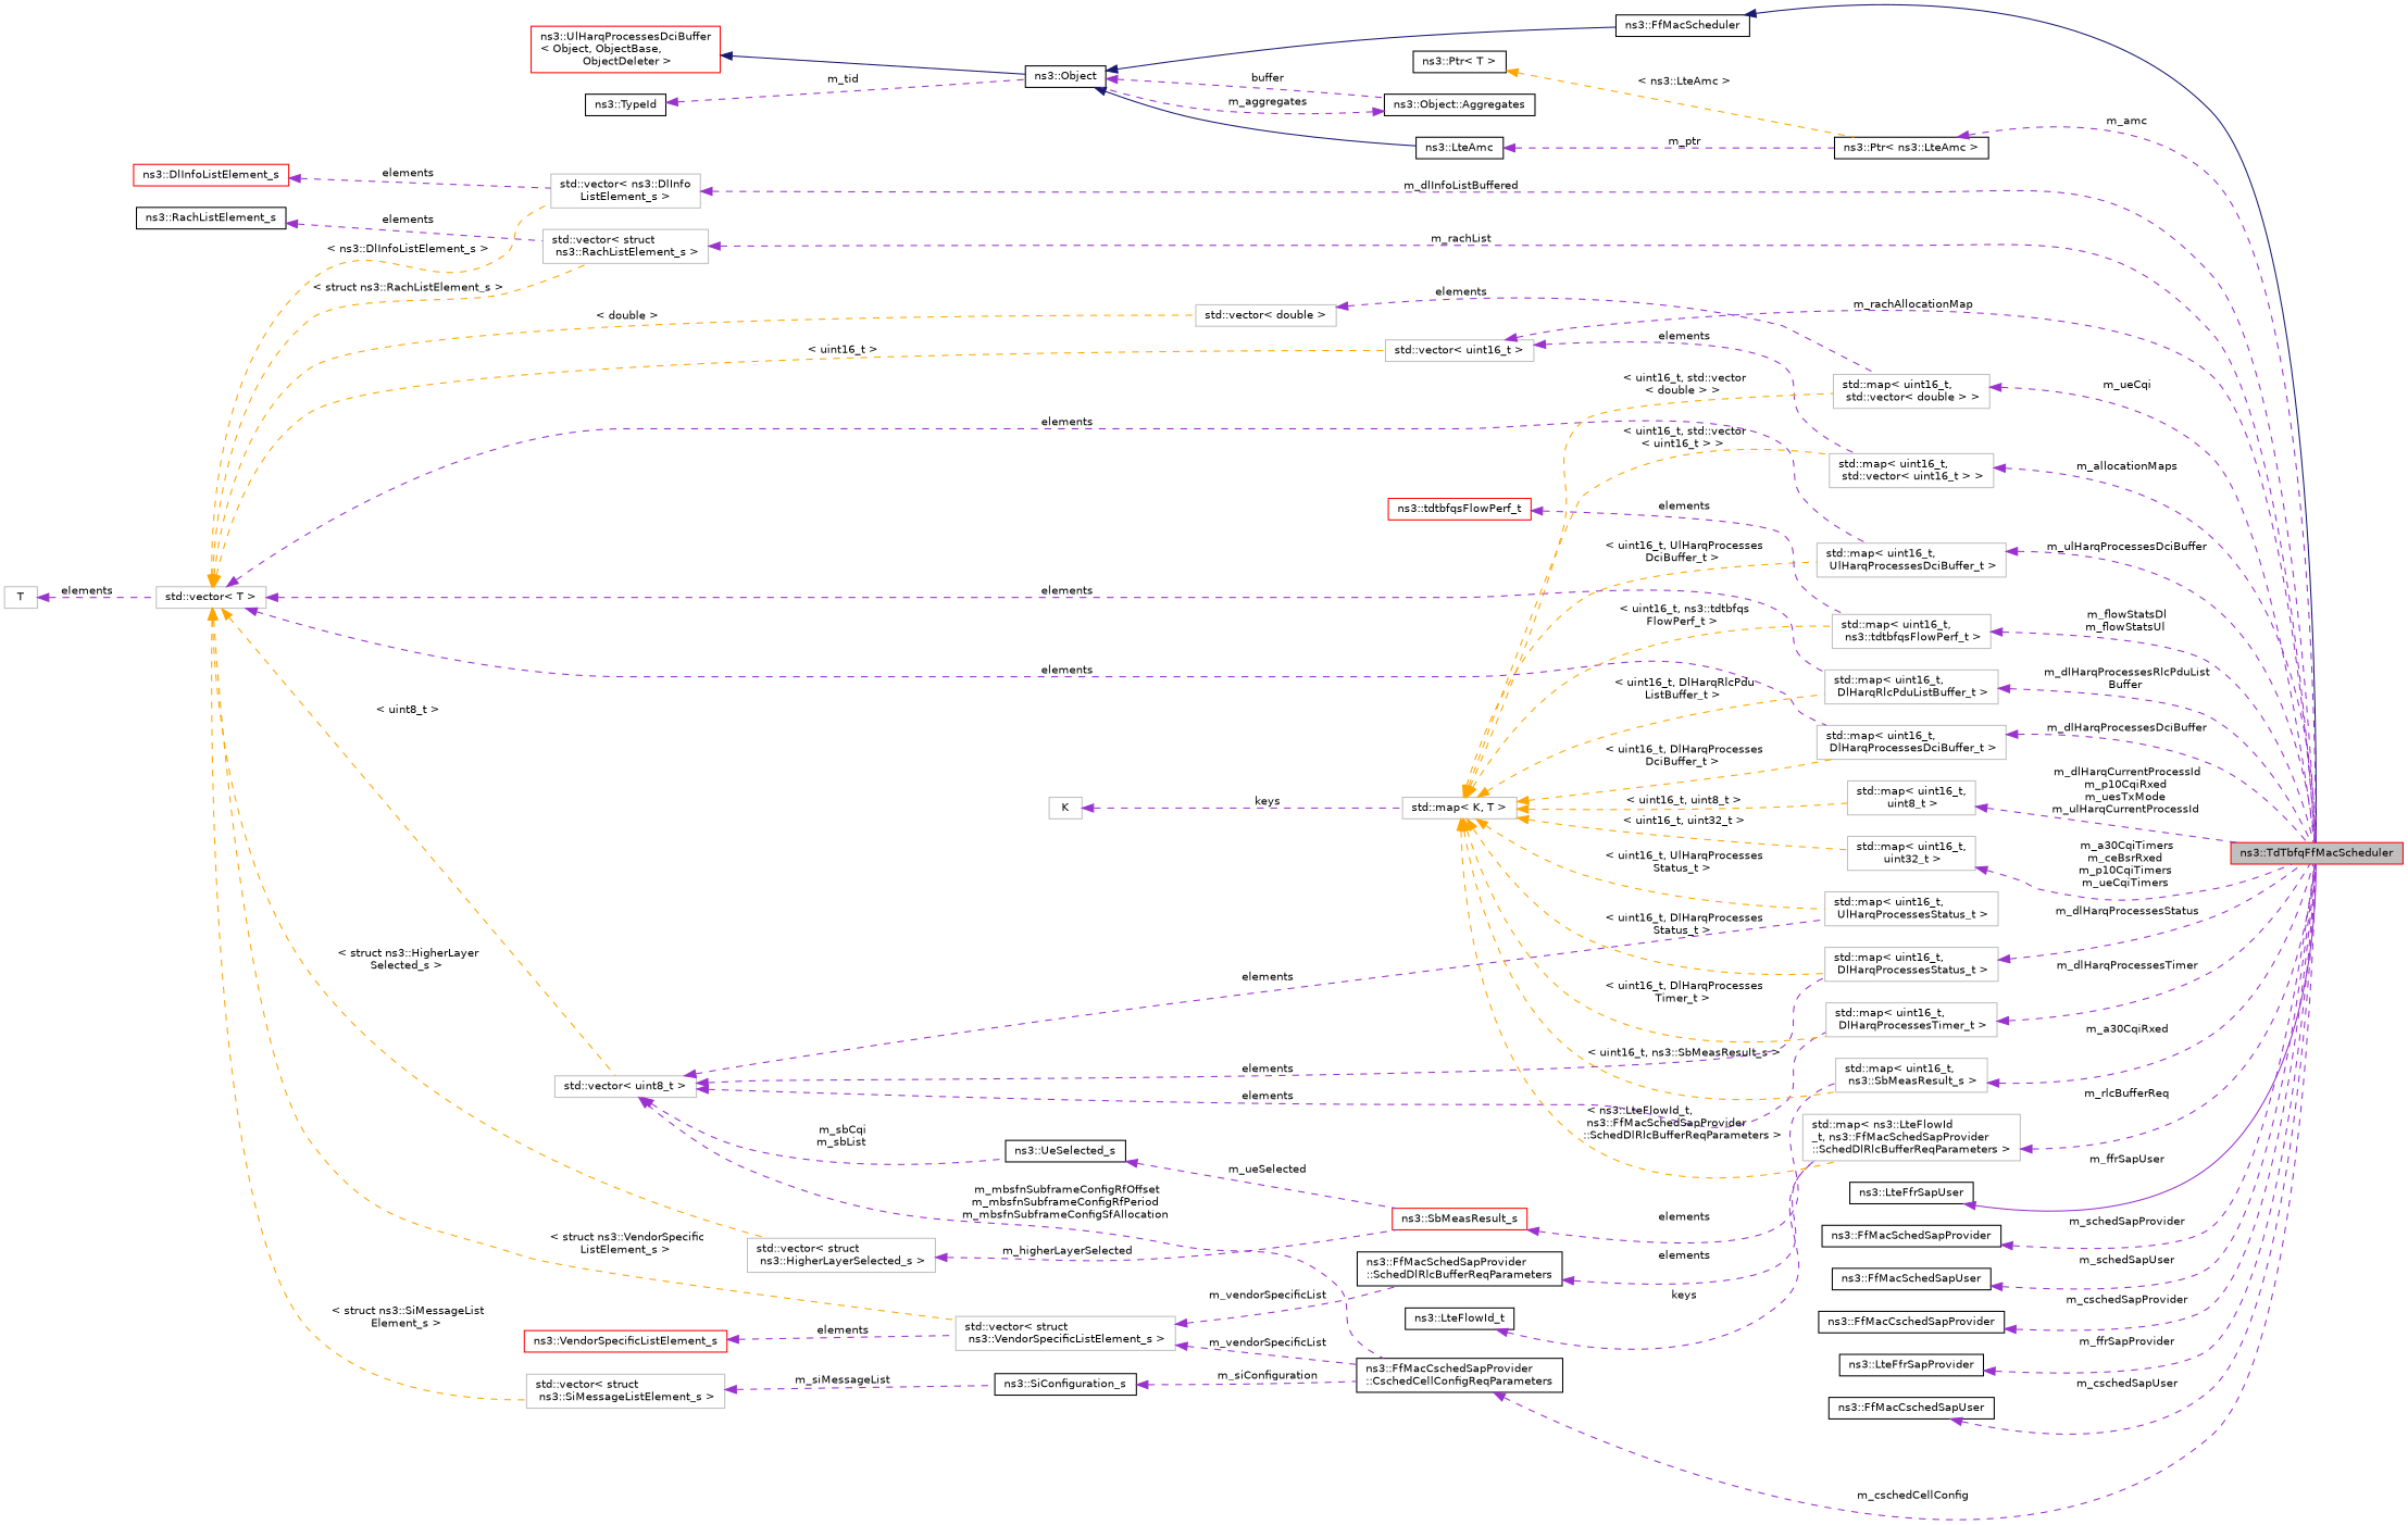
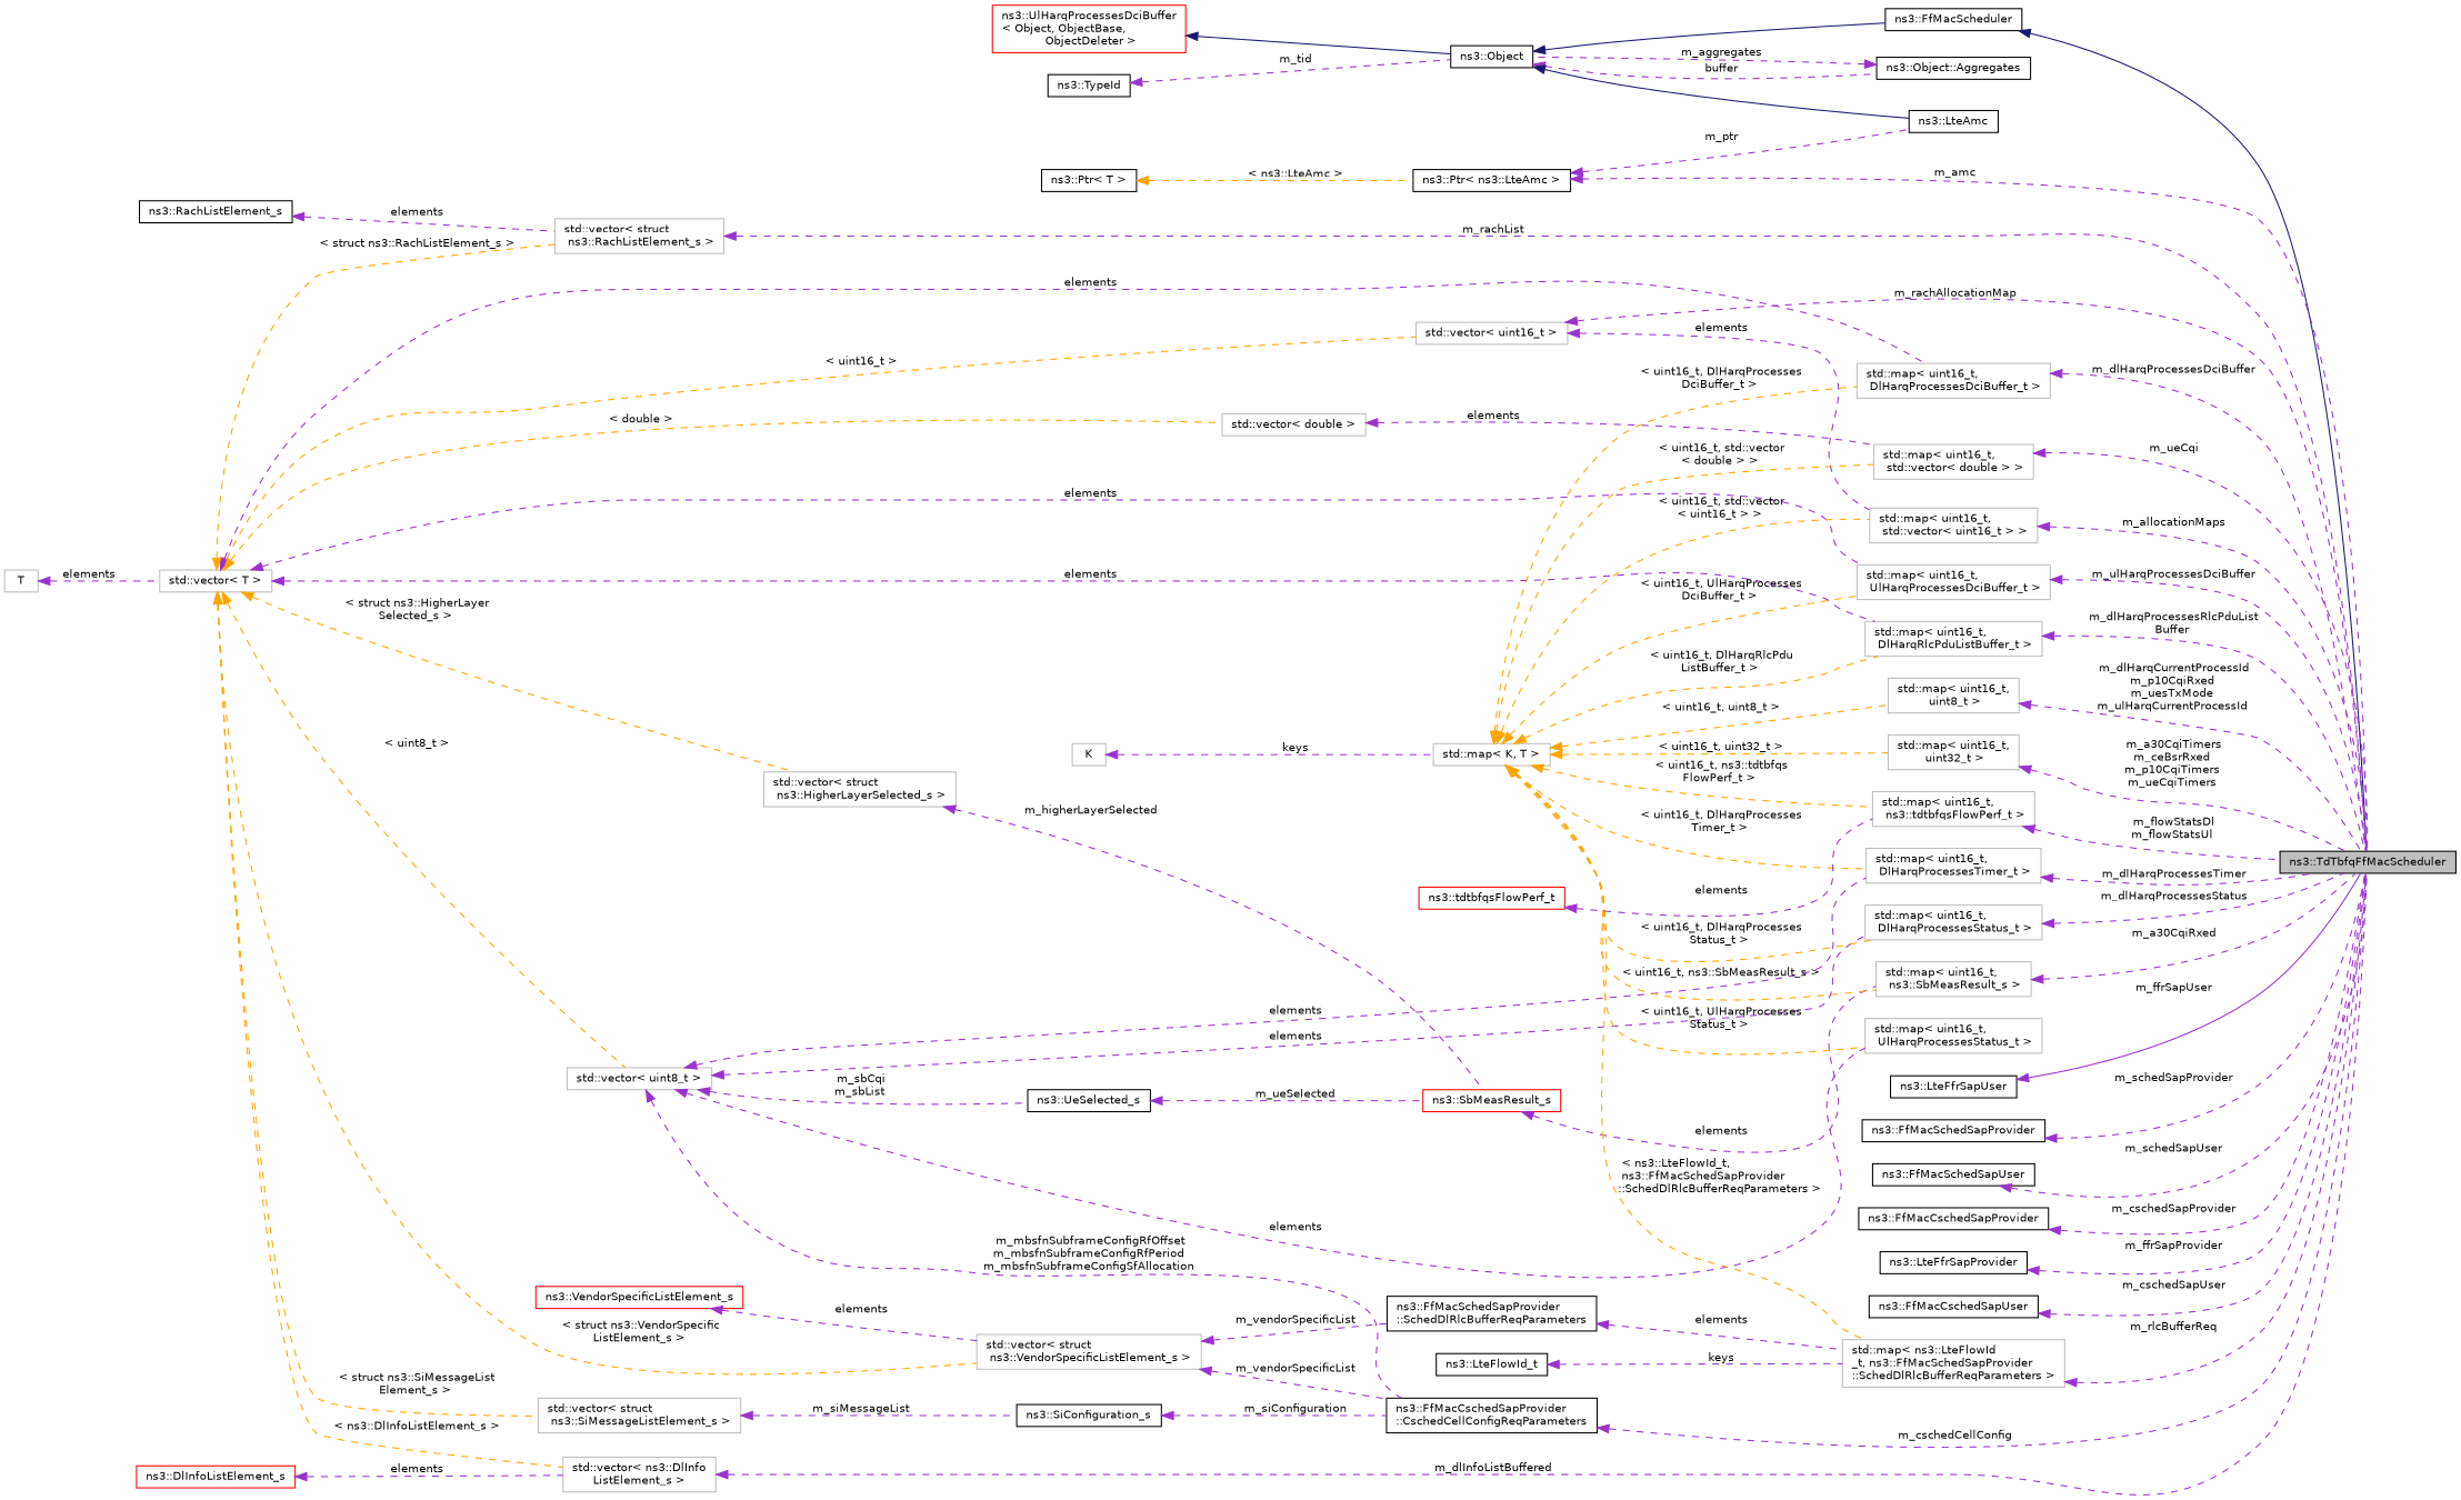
  digraph {
    rankdir=LR
    node [color=grey75 fillcolor=white fontname=Helvetica fontsize=10 shape=record style=filled]
    edge [color=darkorchid3 dir=back fontname=Helvetica fontsize=10 labelfontname=Helvetica labelfontsize=10 style=dashed]
-   n1 [color=red fillcolor=grey75 fontcolor=black height=0.2 label="ns3::TdTbfqFfMacScheduler" width=0.4]
+   n1 [color=black fillcolor=grey75 fontcolor=black height=0.2 label="ns3::TdTbfqFfMacScheduler" width=0.4]
    n2 [color=black height=0.2 label="ns3::FfMacScheduler" width=0.4]
    n3 [color=black height=0.2 label="ns3::Object" width=0.4]
    n4 [color=black height=0.2 label="ns3::Object::Aggregates" width=0.4]
    n5 [color=black height=0.2 label="ns3::LteAmc" width=0.4]
    n6 [color=black height=0.2 label="ns3::Ptr\< ns3::LteAmc \>" width=0.4]
    n7 [color=red height=0.2 label="ns3::UlHarqProcessesDciBuffer\l\< Object, ObjectBase,\l ObjectDeleter \>" width=0.4]
    n8 [color=black height=0.2 label="ns3::TypeId" width=0.4]
    n9 [height=0.2 label="std::vector\< uint16_t \>" width=0.4]
    n10 [height=0.2 label="std::map\< uint16_t,\l std::vector\< uint16_t \> \>" width=0.4]
    n11 [height=0.2 label="std::vector\< T \>" width=0.4]
    n12 [height=0.2 label="std::vector\< struct\l ns3::VendorSpecificListElement_s \>" width=0.4]
    n13 [height=0.2 label="std::vector\< uint8_t \>" width=0.4]
    n14 [height=0.2 label="std::vector\< struct\l ns3::SiMessageListElement_s \>" width=0.4]
    n15 [height=0.2 label="std::map\< uint16_t,\l UlHarqProcessesDciBuffer_t \>" width=0.4]
    n16 [height=0.2 label="std::vector\< struct\l ns3::HigherLayerSelected_s \>" width=0.4]
    n17 [height=0.2 label="std::map\< uint16_t,\l DlHarqProcessesDciBuffer_t \>" width=0.4]
    n18 [height=0.2 label="std::map\< uint16_t,\l DlHarqRlcPduListBuffer_t \>" width=0.4]
    n19 [height=0.2 label="std::vector\< ns3::DlInfo\lListElement_s \>" width=0.4]
    n20 [height=0.2 label="std::vector\< double \>" width=0.4]
    n21 [height=0.2 label="std::vector\< struct\l ns3::RachListElement_s \>" width=0.4]
    n22 [color=black height=0.2 label="ns3::FfMacSchedSapProvider\l::SchedDlRlcBufferReqParameters" width=0.4]
    n23 [color=black height=0.2 label="ns3::FfMacCschedSapProvider\l::CschedCellConfigReqParameters" width=0.4]
    n24 [height=0.2 label="std::map\< uint16_t,\l DlHarqProcessesTimer_t \>" width=0.4]
    n25 [height=0.2 label="std::map\< uint16_t,\l DlHarqProcessesStatus_t \>" width=0.4]
    n26 [height=0.2 label="std::map\< uint16_t,\l UlHarqProcessesStatus_t \>" width=0.4]
    n27 [color=black height=0.2 label="ns3::UeSelected_s" width=0.4]
    n28 [color=black height=0.2 label="ns3::SiConfiguration_s" width=0.4]
    n29 [color=red height=0.2 label="ns3::SbMeasResult_s" width=0.4]
    n30 [height=0.2 label="std::map\< uint16_t,\l std::vector\< double \> \>" width=0.4]
    n31 [height=0.2 label=T width=0.4]
    n32 [height=0.2 label="std::map\< K, T \>" width=0.4]
    n33 [height=0.2 label="std::map\< uint16_t,\l uint8_t \>" width=0.4]
    n34 [height=0.2 label="std::map\< ns3::LteFlowId\l_t, ns3::FfMacSchedSapProvider\l::SchedDlRlcBufferReqParameters \>" width=0.4]
    n35 [height=0.2 label="std::map\< uint16_t,\l ns3::SbMeasResult_s \>" width=0.4]
    n36 [height=0.2 label="std::map\< uint16_t,\l uint32_t \>" width=0.4]
    n37 [height=0.2 label="std::map\< uint16_t,\l ns3::tdtbfqsFlowPerf_t \>" width=0.4]
    n38 [color=black height=0.2 label="ns3::LteFfrSapUser" width=0.4]
    n39 [color=black height=0.2 label="ns3::FfMacSchedSapProvider" width=0.4]
    n40 [color=black height=0.2 label="ns3::FfMacSchedSapUser" width=0.4]
    n41 [height=0.2 label=K width=0.4]
    n42 [color=black height=0.2 label="ns3::LteFlowId_t" width=0.4]
    n43 [color=red height=0.2 label="ns3::VendorSpecificListElement_s" width=0.4]
    n44 [color=black height=0.2 label="ns3::FfMacCschedSapProvider" width=0.4]
    n45 [color=black height=0.2 label="ns3::LteFfrSapProvider" width=0.4]
    n46 [color=black height=0.2 label="ns3::FfMacCschedSapUser" width=0.4]
    n47 [color=red height=0.2 label="ns3::tdtbfqsFlowPerf_t" width=0.4]
    n48 [color=black height=0.2 label="ns3::Ptr\< T \>" width=0.4]
    n49 [color=red height=0.2 label="ns3::DlInfoListElement_s" width=0.4]
    n50 [color=black height=0.2 label="ns3::RachListElement_s" width=0.4]
    n2 -> n1 [color=midnightblue style=solid]
    n3 -> n2 [color=midnightblue style=solid]
    n3 -> n4 [label=" buffer"]
    n3 -> n5 [color=midnightblue style=solid]
    n4 -> n3 [label=" m_aggregates"]
-   n5 -> n6 [label=" m_ptr"]
+   n6 -> n5 [label=" m_ptr"]
    n6 -> n1 [label=" m_amc"]
    n7 -> n3 [color=midnightblue style=solid]
    n8 -> n3 [label=" m_tid"]
    n9 -> n1 [label=" m_rachAllocationMap"]
    n9 -> n10 [label=" elements"]
    n10 -> n1 [label=" m_allocationMaps"]
    n11 -> n9 [color=orange label=" \< uint16_t \>"]
    n11 -> n12 [color=orange label=" \< struct ns3::VendorSpecific\lListElement_s \>"]
    n11 -> n13 [color=orange label=" \< uint8_t \>"]
    n11 -> n14 [color=orange label=" \< struct ns3::SiMessageList\lElement_s \>"]
    n11 -> n15 [label=" elements"]
    n11 -> n16 [color=orange label=" \< struct ns3::HigherLayer\lSelected_s \>"]
    n11 -> n17 [label=" elements"]
    n11 -> n18 [label=" elements"]
    n11 -> n19 [color=orange label=" \< ns3::DlInfoListElement_s \>"]
    n11 -> n20 [color=orange label=" \< double \>"]
    n11 -> n21 [color=orange label=" \< struct ns3::RachListElement_s \>"]
    n12 -> n22 [label=" m_vendorSpecificList"]
    n12 -> n23 [label=" m_vendorSpecificList"]
    n13 -> n23 [label=" m_mbsfnSubframeConfigRfOffset\nm_mbsfnSubframeConfigRfPeriod\nm_mbsfnSubframeConfigSfAllocation"]
    n13 -> n24 [label=" elements"]
    n13 -> n25 [label=" elements"]
    n13 -> n26 [label=" elements"]
    n13 -> n27 [label=" m_sbCqi\nm_sbList"]
    n14 -> n28 [label=" m_siMessageList"]
    n15 -> n1 [label=" m_ulHarqProcessesDciBuffer"]
    n16 -> n29 [label=" m_higherLayerSelected"]
    n17 -> n1 [label=" m_dlHarqProcessesDciBuffer"]
    n18 -> n1 [label=" m_dlHarqProcessesRlcPduList\lBuffer"]
    n19 -> n1 [label=" m_dlInfoListBuffered"]
    n20 -> n30 [label=" elements"]
    n21 -> n1 [label=" m_rachList"]
    n22 -> n34 [label=" elements"]
    n23 -> n1 [label=" m_cschedCellConfig"]
    n24 -> n1 [label=" m_dlHarqProcessesTimer"]
    n25 -> n1 [label=" m_dlHarqProcessesStatus"]
    n27 -> n29 [label=" m_ueSelected"]
    n28 -> n23 [label=" m_siConfiguration"]
    n29 -> n35 [label=" elements"]
    n30 -> n1 [label=" m_ueCqi"]
    n31 -> n11 [label=" elements"]
    n32 -> n10 [color=orange label=" \< uint16_t, std::vector\l\< uint16_t \> \>"]
    n32 -> n15 [color=orange label=" \< uint16_t, UlHarqProcesses\lDciBuffer_t \>"]
    n32 -> n17 [color=orange label=" \< uint16_t, DlHarqProcesses\lDciBuffer_t \>"]
    n32 -> n18 [color=orange label=" \< uint16_t, DlHarqRlcPdu\lListBuffer_t \>"]
    n32 -> n24 [color=orange label=" \< uint16_t, DlHarqProcesses\lTimer_t \>"]
    n32 -> n25 [color=orange label=" \< uint16_t, DlHarqProcesses\lStatus_t \>"]
    n32 -> n26 [color=orange label=" \< uint16_t, UlHarqProcesses\lStatus_t \>"]
    n32 -> n30 [color=orange label=" \< uint16_t, std::vector\l\< double \> \>"]
    n32 -> n33 [color=orange label=" \< uint16_t, uint8_t \>"]
    n32 -> n34 [color=orange label=" \< ns3::LteFlowId_t,\l ns3::FfMacSchedSapProvider\l::SchedDlRlcBufferReqParameters \>"]
    n32 -> n35 [color=orange label=" \< uint16_t, ns3::SbMeasResult_s \>"]
    n32 -> n36 [color=orange label=" \< uint16_t, uint32_t \>"]
    n32 -> n37 [color=orange label=" \< uint16_t, ns3::tdtbfqs\lFlowPerf_t \>"]
    n33 -> n1 [label=" m_dlHarqCurrentProcessId\nm_p10CqiRxed\nm_uesTxMode\nm_ulHarqCurrentProcessId"]
    n34 -> n1 [label=" m_rlcBufferReq"]
    n35 -> n1 [label=" m_a30CqiRxed"]
    n36 -> n1 [label=" m_a30CqiTimers\nm_ceBsrRxed\nm_p10CqiTimers\nm_ueCqiTimers"]
    n37 -> n1 [label=" m_flowStatsDl\nm_flowStatsUl"]
    n38 -> n1 [label=" m_ffrSapUser" style=solid]
    n39 -> n1 [label=" m_schedSapProvider"]
    n40 -> n1 [label=" m_schedSapUser"]
    n41 -> n32 [label=" keys"]
    n42 -> n34 [label=" keys"]
    n43 -> n12 [label=" elements"]
    n44 -> n1 [label=" m_cschedSapProvider"]
    n45 -> n1 [label=" m_ffrSapProvider"]
    n46 -> n1 [label=" m_cschedSapUser"]
    n47 -> n37 [label=" elements"]
    n48 -> n6 [color=orange label=" \< ns3::LteAmc \>"]
    n49 -> n19 [label=" elements"]
    n50 -> n21 [label=" elements"]
  }
